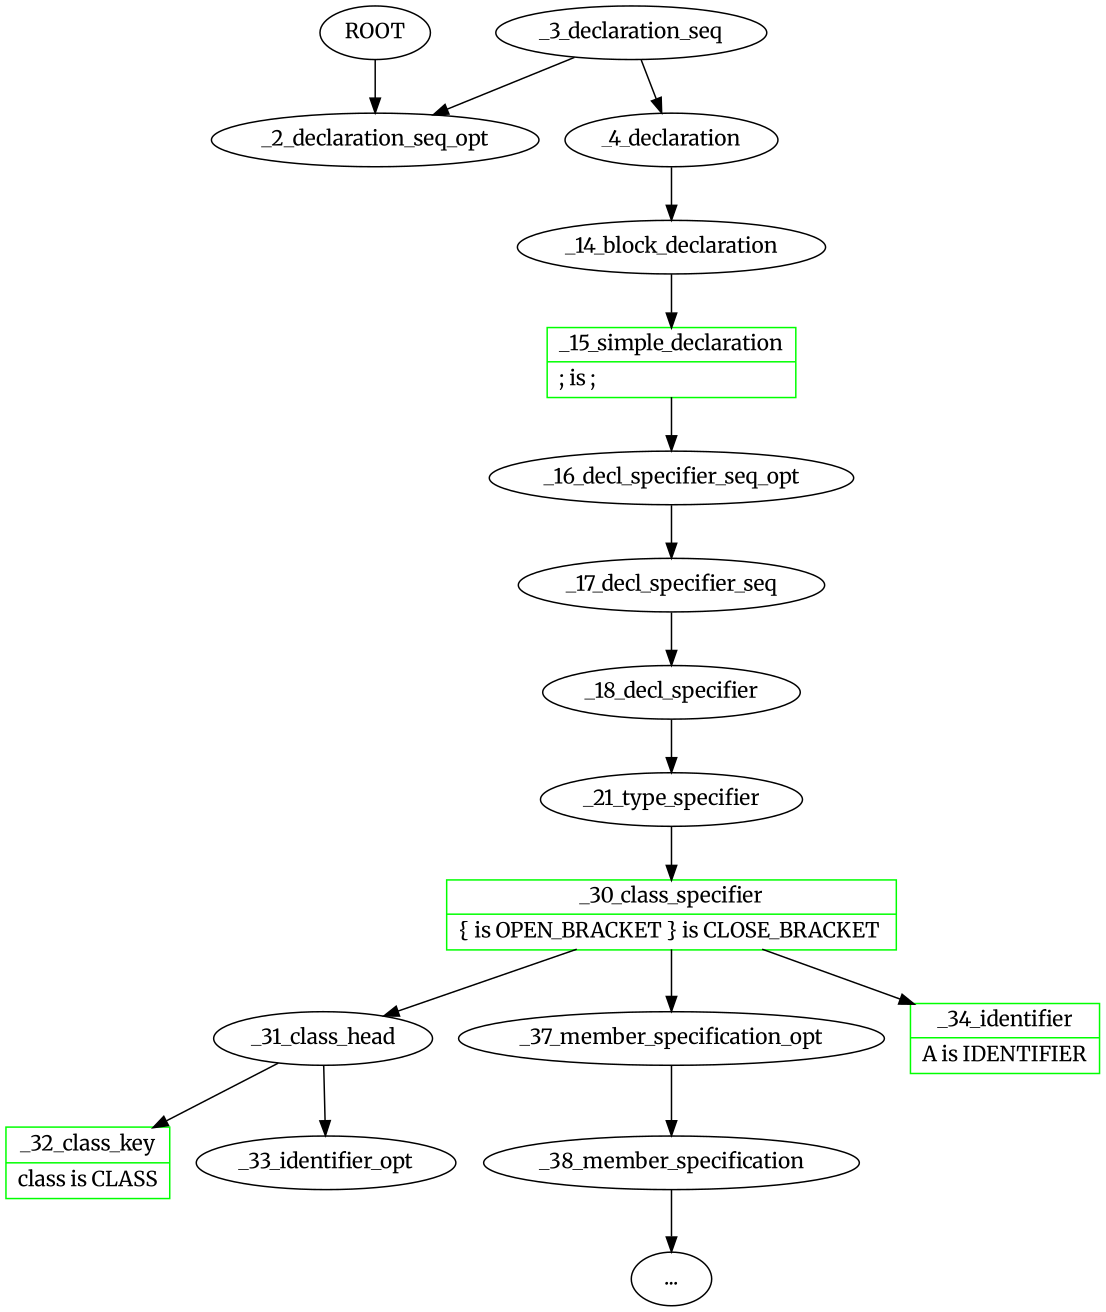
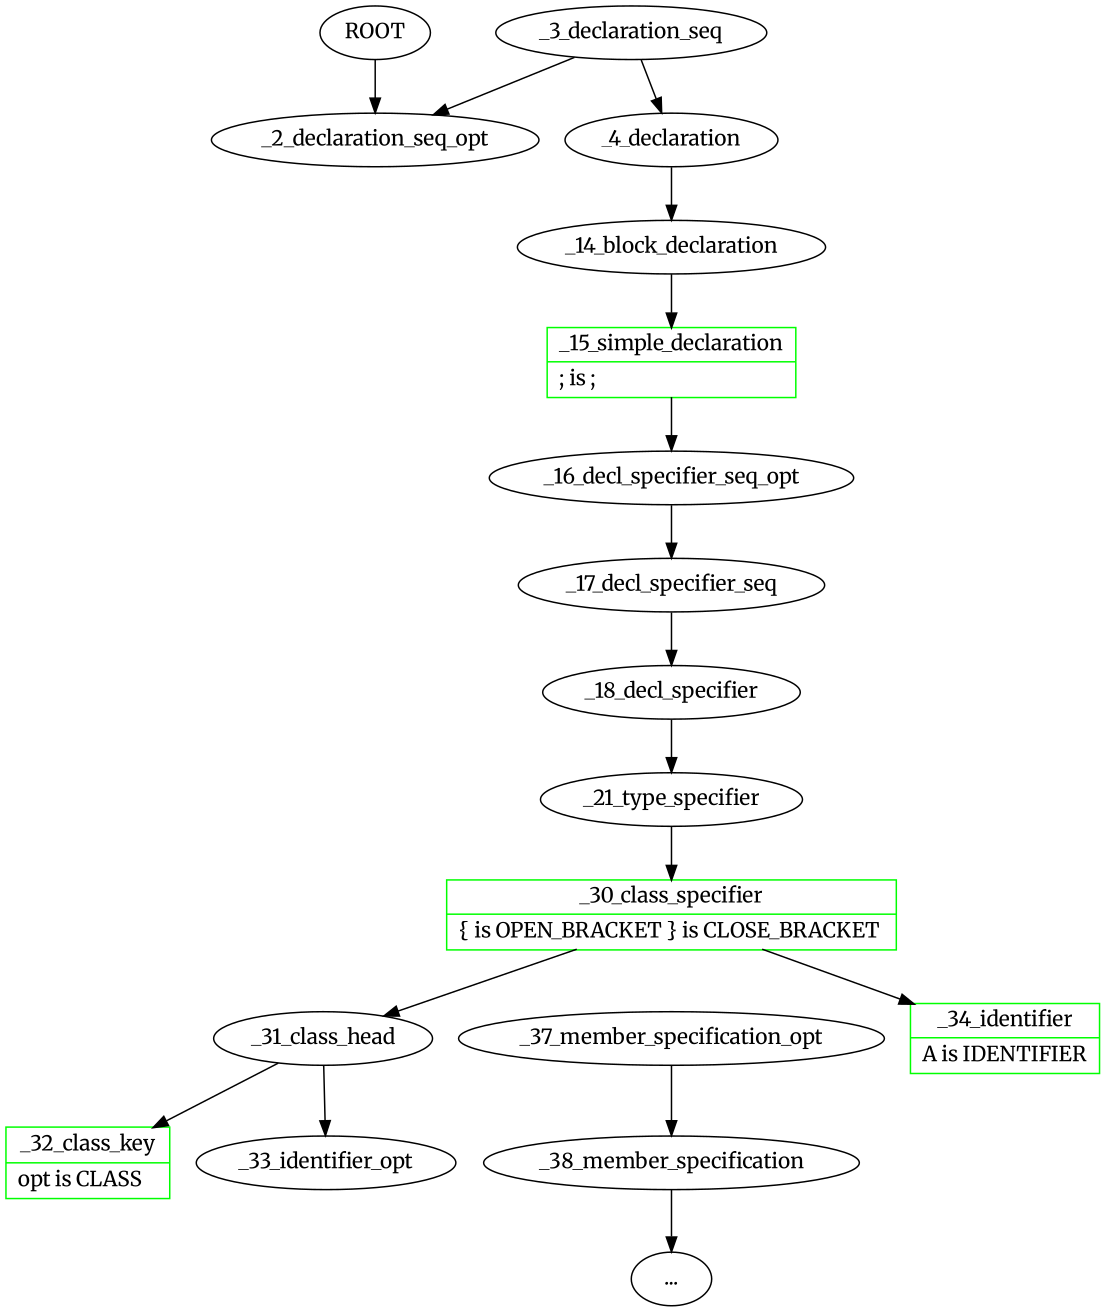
  digraph {
    fontname=Merriweather
    node [fontname=Merriweather]
    edge [fontname=Merriweather]
    n1 [label=ROOT]
    n2 [label=_2_declaration_seq_opt]
    n3 [label=_3_declaration_seq]
    n4 [label=_4_declaration]
    n5 [label=_14_block_declaration]
    n6 [color=green label="{_15_simple_declaration|; is  ; \l}" shape=record]
    n7 [label=_16_decl_specifier_seq_opt]
    n8 [label=_17_decl_specifier_seq]
    n9 [label=_18_decl_specifier]
    n10 [label=_21_type_specifier]
    n11 [color=green label="{_30_class_specifier| \{  is  OPEN_BRACKET  \}  is  CLOSE_BRACKET \l}" shape=record]
    n12 [label=_31_class_head]
    n13 [label=_37_member_specification_opt]
    n14 [color=green label="{_34_identifier|A is IDENTIFIER\l}" shape=record]
-   n15 [color=green label="{_32_class_key|class is CLASS\l}" shape=record]
+   n15 [color=green label="{_32_class_key|opt is CLASS\l}" shape=record]
    n16 [label=_33_identifier_opt]
    n17 [label=_38_member_specification]
    n18 [label="..."]
    n1 -> n2
    n3 -> n2
    n3 -> n4
    n4 -> n5
    n5 -> n6
    n6 -> n7
    n7 -> n8
    n8 -> n9
    n9 -> n10
    n10 -> n11
    n11 -> n12
-   n11 -> n13
    n11 -> n14
    n12 -> n15
    n12 -> n16
    n13 -> n17
    n17 -> n18
  }
